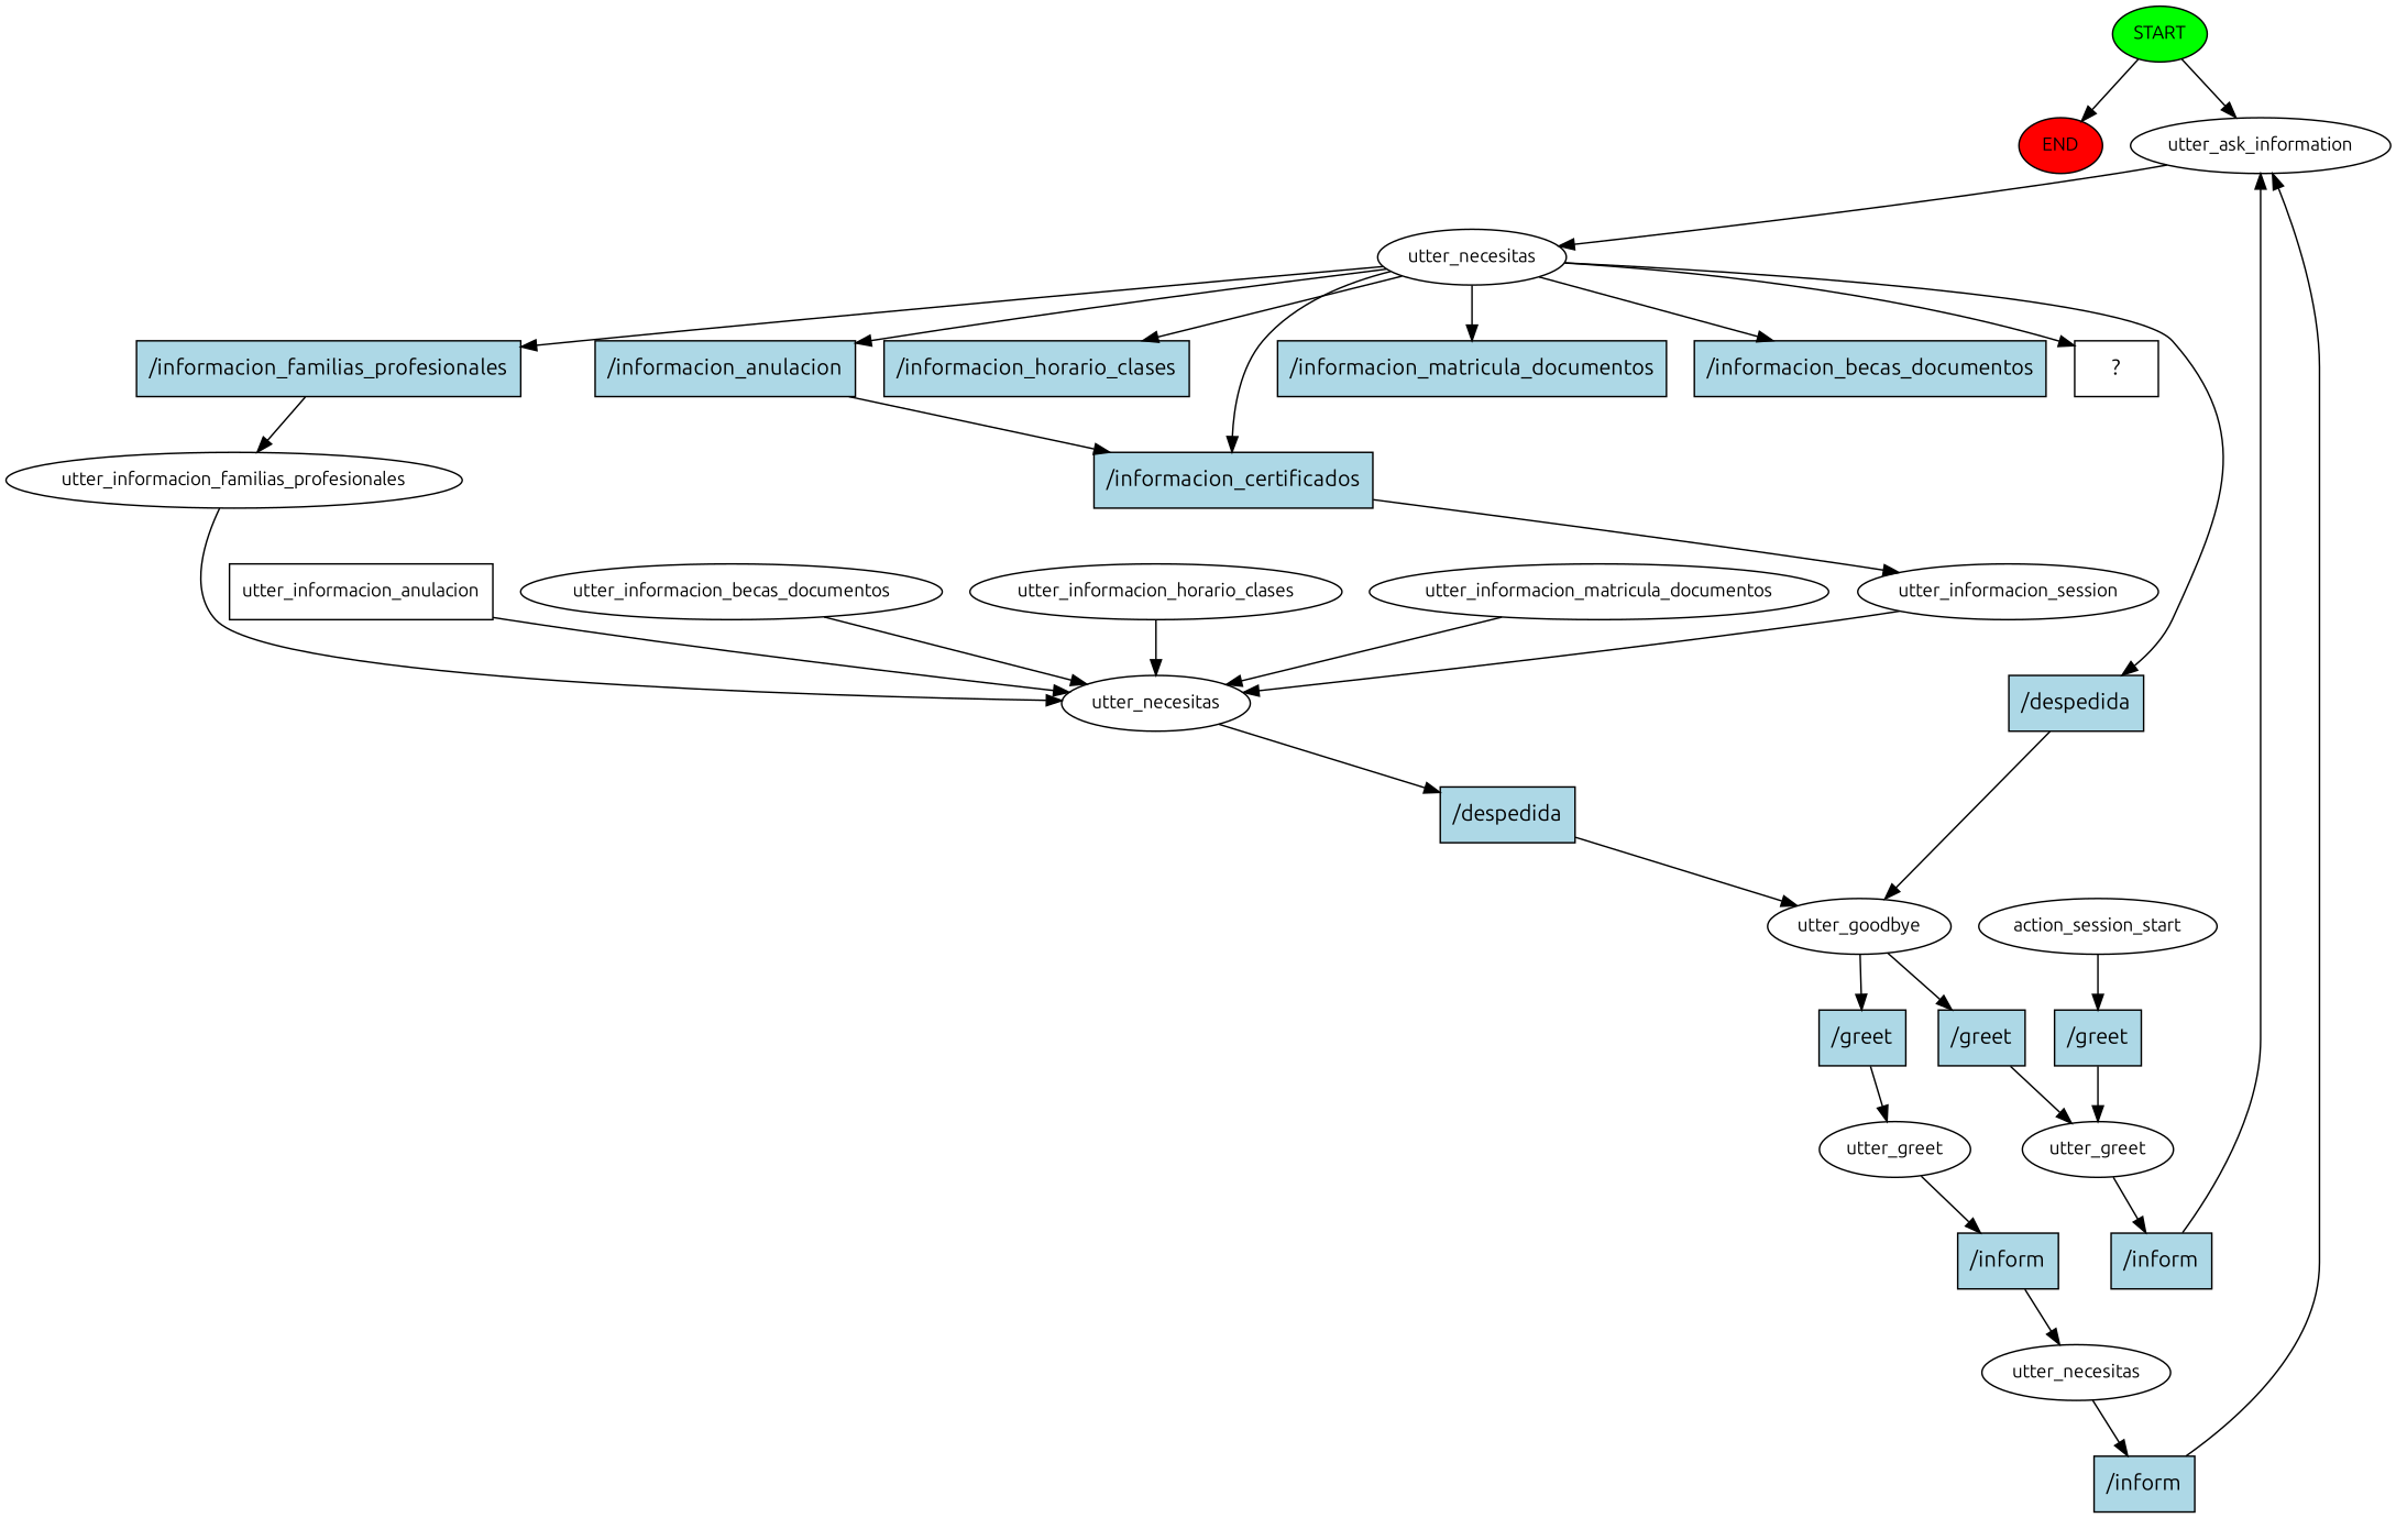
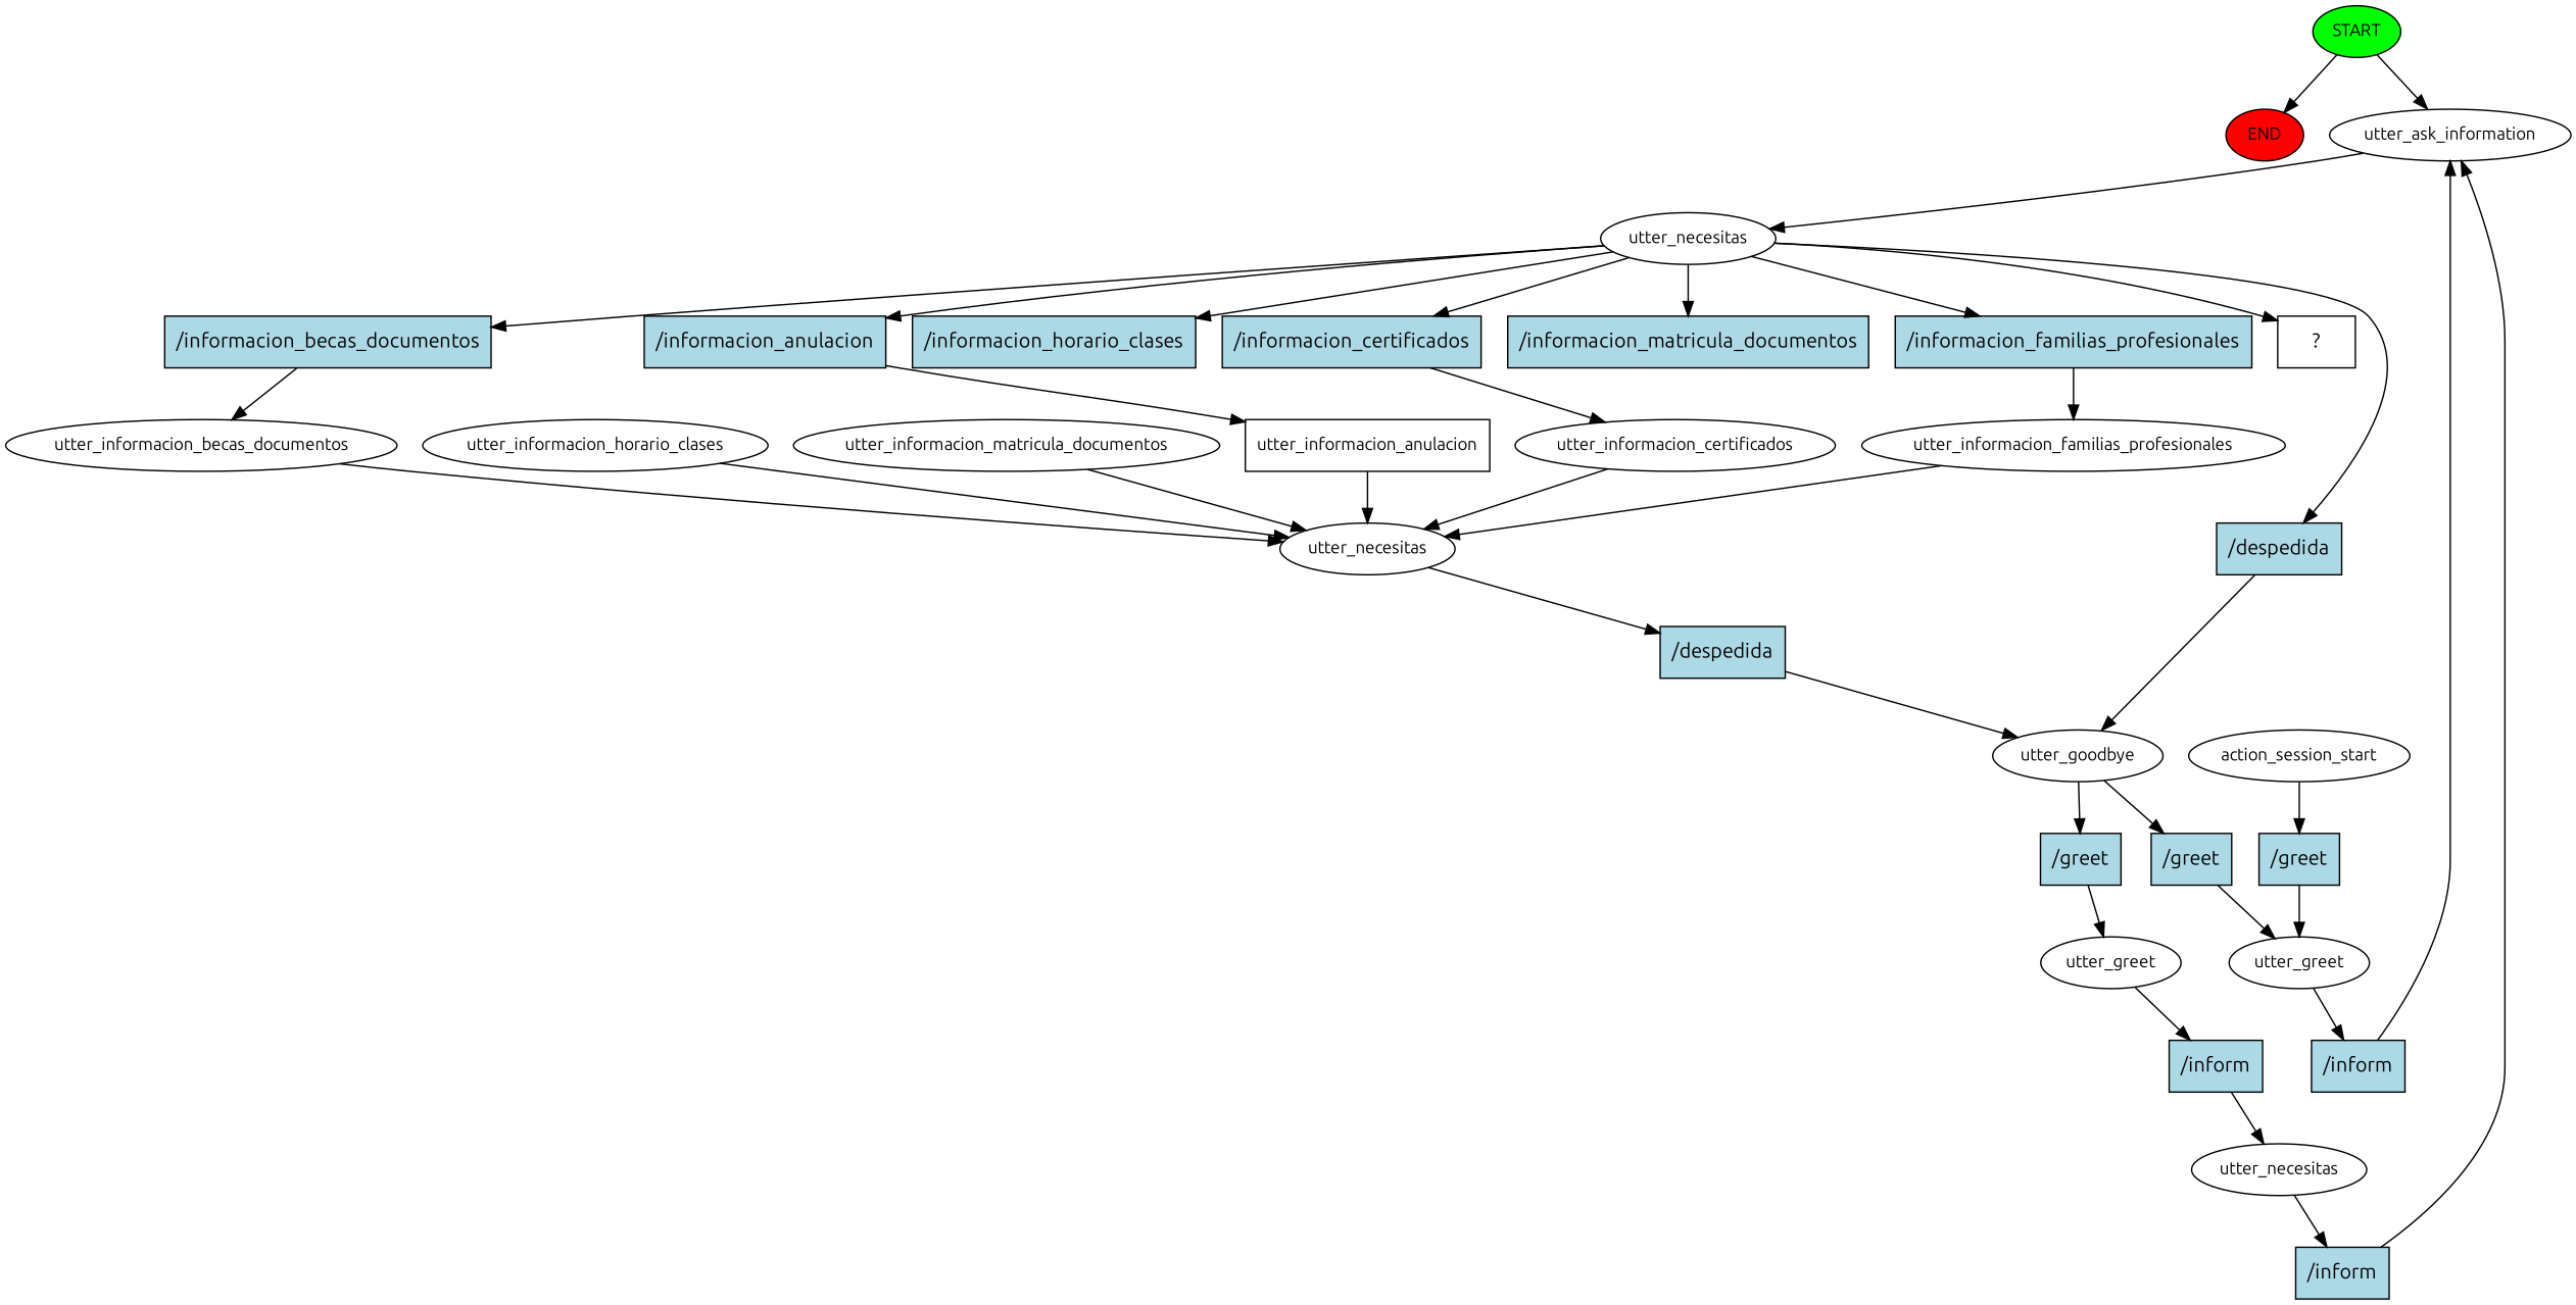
  digraph {
    fontname=Ubuntu
    node [fontname=Ubuntu fontsize=12 style=filled]
    edge [fontname=Ubuntu]
    n1 [fillcolor=green label=START]
    n2 [fillcolor=red label=END]
    n3 [label=utter_ask_information style=""]
    n4 [label=action_session_start style=""]
    n5 [fillcolor=lightblue label="/greet" shape=rect fontsize=""]
    n6 [label=utter_greet style=""]
    n7 [fillcolor=lightblue label="/inform" shape=rect fontsize=""]
    n8 [label=utter_necesitas style=""]
    n9 [label="  ?  " shape=rect fontsize="" style=""]
    n10 [fillcolor=lightblue label="/despedida" shape=rect fontsize=""]
    n11 [fillcolor=lightblue label="/informacion_anulacion" shape=rect fontsize=""]
    n12 [fillcolor=lightblue label="/informacion_certificados" shape=rect fontsize=""]
    n13 [fillcolor=lightblue label="/informacion_horario_clases" shape=rect fontsize=""]
    n14 [fillcolor=lightblue label="/informacion_familias_profesionales" shape=rect fontsize=""]
    n15 [fillcolor=lightblue label="/informacion_matricula_documentos" shape=rect fontsize=""]
    n16 [fillcolor=lightblue label="/informacion_becas_documentos" shape=rect fontsize=""]
    n17 [label=utter_goodbye style=""]
    n18 [label=utter_informacion_anulacion shape=box style=""]
-   n19 [label=utter_informacion_session style=""]
+   n19 [label=utter_informacion_certificados style=""]
    n20 [label=utter_informacion_familias_profesionales style=""]
    n21 [label=utter_informacion_becas_documentos style=""]
    n22 [fillcolor=lightblue label="/greet" shape=rect fontsize=""]
    n23 [fillcolor=lightblue label="/greet" shape=rect fontsize=""]
    n24 [label=utter_greet style=""]
    n25 [fillcolor=lightblue label="/inform" shape=rect fontsize=""]
    n26 [label=utter_necesitas style=""]
    n27 [fillcolor=lightblue label="/inform" shape=rect fontsize=""]
    n28 [label=utter_necesitas style=""]
    n29 [fillcolor=lightblue label="/despedida" shape=rect fontsize=""]
    n30 [label=utter_informacion_horario_clases style=""]
    n31 [label=utter_informacion_matricula_documentos style=""]
    n1 -> n2
    n1 -> n3
    n3 -> n8
    n4 -> n5
    n5 -> n6
    n6 -> n7
    n7 -> n3
    n8 -> n9
    n8 -> n10
    n8 -> n11
    n8 -> n12
    n8 -> n13
    n8 -> n14
    n8 -> n15
    n8 -> n16
    n10 -> n17
-   n11 -> n12
+   n11 -> n18
    n12 -> n19
    n14 -> n20
+   n16 -> n21
    n17 -> n22
    n17 -> n23
    n18 -> n28
    n19 -> n28
    n20 -> n28
    n21 -> n28
    n22 -> n24
    n23 -> n6
    n24 -> n25
    n25 -> n26
    n26 -> n27
    n27 -> n3
    n28 -> n29
    n29 -> n17
    n30 -> n28
    n31 -> n28
  }
